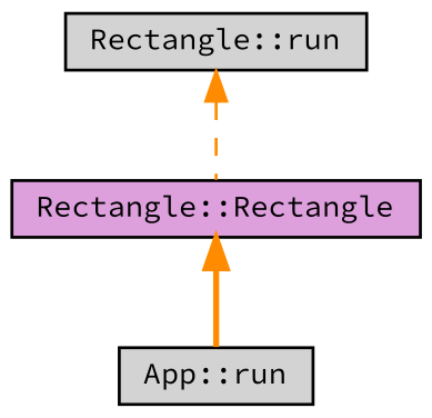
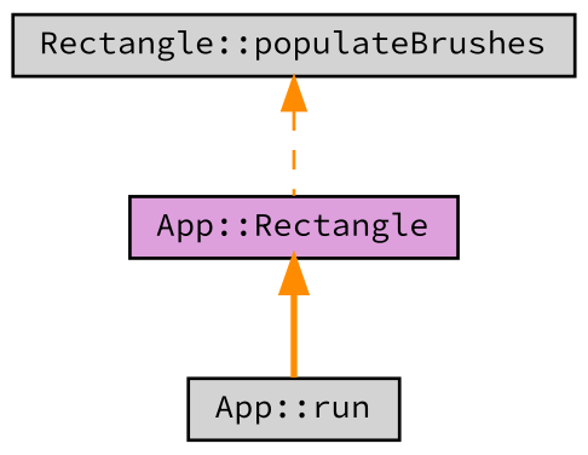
  digraph {
    fontname="Source Code Pro"
    rankdir=TB
    node [color=black fillcolor=lightgrey fontname="Source Code Pro" fontsize=10 shape=record style=filled]
    edge [color=darkorange dir=back fontname="Source Code Pro" fontsize=10 labelfontname=Helvetica labelfontsize=10]
-   n1 [fontcolor=black height=0.2 label="Rectangle::run" width=0.4]
-   n2 [fillcolor=plum height=0.2 label="Rectangle::Rectangle" width=0.4]
+   n1 [fontcolor=black height=0.2 label="Rectangle::populateBrushes" width=0.4]
+   n2 [fillcolor=plum height=0.2 label="App::Rectangle" width=0.4]
    n3 [height=0.2 label="App::run" width=0.4]
    n1 -> n2 [style=dashed]
    n2 -> n3 [style=bold]
  }
